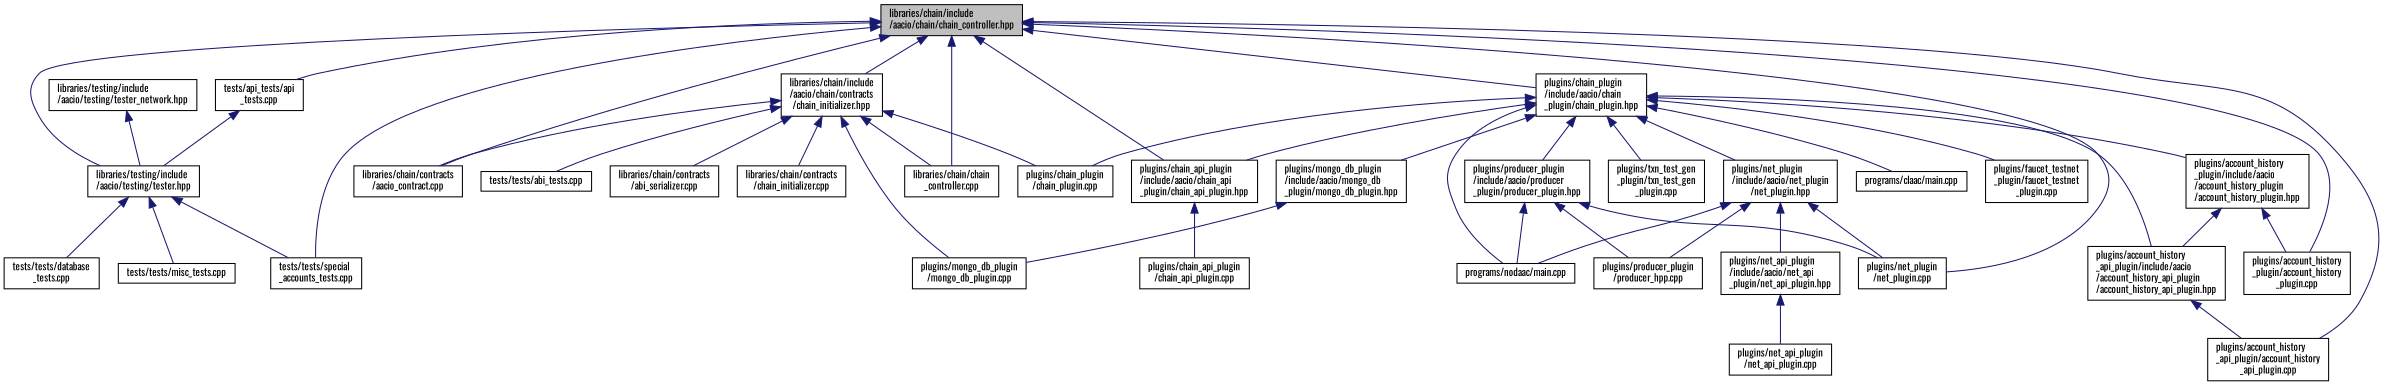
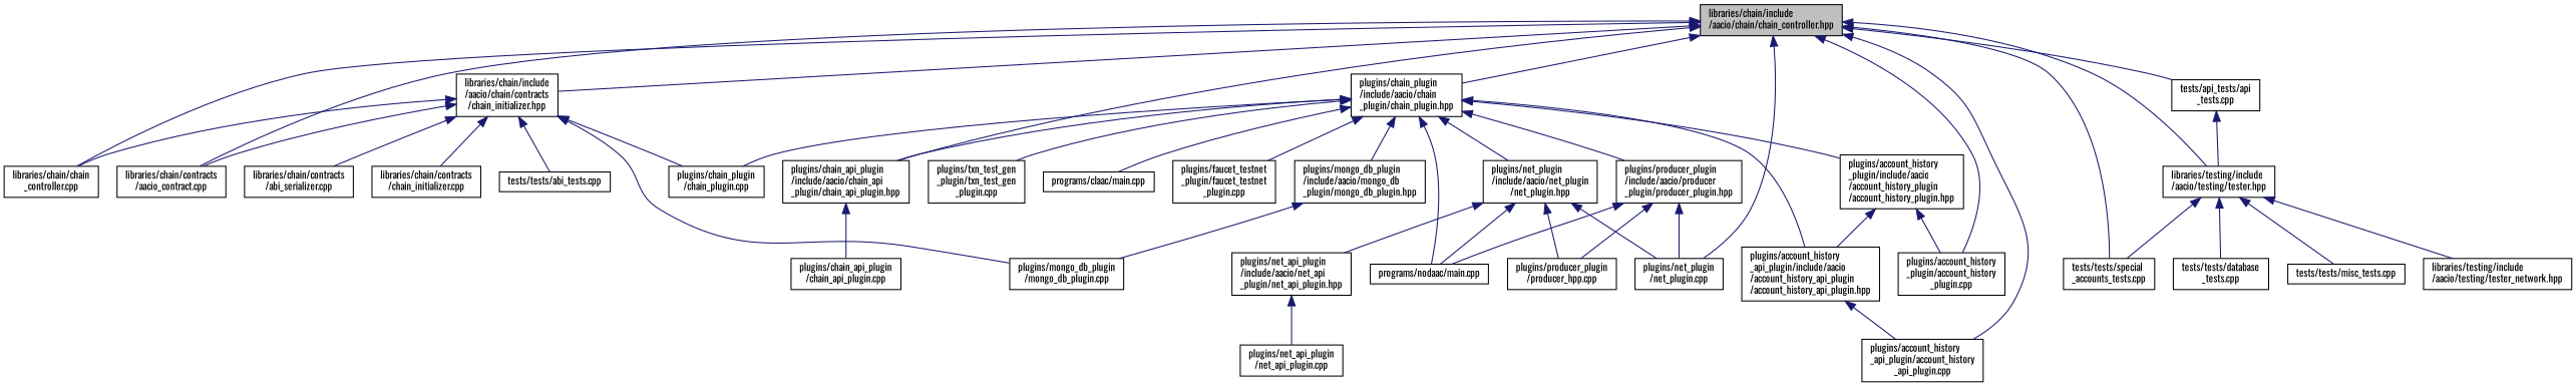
  digraph {
    fontname=Oswald
    node [color=black fillcolor=white fontname=Oswald fontsize=10 shape=record style=filled]
    edge [color=midnightblue dir=back fontname=Oswald fontsize=10 labelfontname=Helvetica labelfontsize=10 style=solid]
    n1 [fillcolor=grey75 fontcolor=black height=0.2 label="libraries/chain/include\l/aacio/chain/chain_controller.hpp" width=0.4]
    n2 [height=0.2 label="libraries/chain/chain\l_controller.cpp" width=0.4]
    n3 [height=0.2 label="libraries/chain/contracts\l/aacio_contract.cpp" width=0.4]
    n4 [height=0.2 label="libraries/chain/include\l/aacio/chain/contracts\l/chain_initializer.hpp" width=0.4]
    n5 [height=0.2 label="libraries/testing/include\l/aacio/testing/tester.hpp" width=0.4]
    n6 [height=0.2 label="tests/api_tests/api\l_tests.cpp" width=0.4]
    n7 [height=0.2 label="tests/tests/special\l_accounts_tests.cpp" width=0.4]
    n8 [height=0.2 label="plugins/account_history\l_api_plugin/account_history\l_api_plugin.cpp" width=0.4]
    n9 [height=0.2 label="plugins/account_history\l_plugin/account_history\l_plugin.cpp" width=0.4]
    n10 [height=0.2 label="plugins/chain_api_plugin\l/include/aacio/chain_api\l_plugin/chain_api_plugin.hpp" width=0.4]
    n11 [height=0.2 label="plugins/chain_plugin\l/include/aacio/chain\l_plugin/chain_plugin.hpp" width=0.4]
    n12 [height=0.2 label="plugins/net_plugin\l/net_plugin.cpp" width=0.4]
    n13 [height=0.2 label="libraries/chain/contracts\l/abi_serializer.cpp" width=0.4]
    n14 [height=0.2 label="libraries/chain/contracts\l/chain_initializer.cpp" width=0.4]
    n15 [height=0.2 label="plugins/chain_plugin\l/chain_plugin.cpp" width=0.4]
    n16 [height=0.2 label="plugins/mongo_db_plugin\l/mongo_db_plugin.cpp" width=0.4]
    n17 [height=0.2 label="tests/tests/abi_tests.cpp" width=0.4]
    n18 [height=0.2 label="libraries/testing/include\l/aacio/testing/tester_network.hpp" width=0.4]
    n19 [height=0.2 label="tests/tests/database\l_tests.cpp" width=0.4]
    n20 [height=0.2 label="tests/tests/misc_tests.cpp" width=0.4]
    n21 [height=0.2 label="plugins/chain_api_plugin\l/chain_api_plugin.cpp" width=0.4]
    n22 [height=0.2 label="plugins/account_history\l_api_plugin/include/aacio\l/account_history_api_plugin\l/account_history_api_plugin.hpp" width=0.4]
    n23 [height=0.2 label="plugins/account_history\l_plugin/include/aacio\l/account_history_plugin\l/account_history_plugin.hpp" width=0.4]
    n24 [height=0.2 label="plugins/faucet_testnet\l_plugin/faucet_testnet\l_plugin.cpp" width=0.4]
    n25 [height=0.2 label="plugins/mongo_db_plugin\l/include/aacio/mongo_db\l_plugin/mongo_db_plugin.hpp" width=0.4]
    n26 [height=0.2 label="plugins/net_plugin\l/include/aacio/net_plugin\l/net_plugin.hpp" width=0.4]
    n27 [height=0.2 label="programs/nodaac/main.cpp" width=0.4]
    n28 [height=0.2 label="plugins/producer_plugin\l/include/aacio/producer\l_plugin/producer_plugin.hpp" width=0.4]
    n29 [height=0.2 label="plugins/txn_test_gen\l_plugin/txn_test_gen\l_plugin.cpp" width=0.4]
    n30 [height=0.2 label="programs/claac/main.cpp" width=0.4]
    n31 [height=0.2 label="plugins/net_api_plugin\l/include/aacio/net_api\l_plugin/net_api_plugin.hpp" width=0.4]
    n32 [height=0.2 label="plugins/producer_plugin\l/producer_hpp.cpp" width=0.4]
    n33 [height=0.2 label="plugins/net_api_plugin\l/net_api_plugin.cpp" width=0.4]
    n1 -> n2
    n1 -> n3
    n1 -> n4
    n1 -> n5
    n1 -> n6
    n1 -> n7
    n1 -> n8
    n1 -> n9
    n1 -> n10
    n1 -> n11
    n1 -> n12
    n4 -> n2
    n4 -> n3
    n4 -> n13
    n4 -> n14
    n4 -> n15
    n4 -> n16
    n4 -> n17
    n5 -> n7
-   n18 -> n5
+   n5 -> n18
    n5 -> n19
    n5 -> n20
    n6 -> n5
    n10 -> n21
    n11 -> n10
    n11 -> n15
    n11 -> n22
    n11 -> n23
    n11 -> n24
    n11 -> n25
    n11 -> n26
    n11 -> n27
    n11 -> n28
    n11 -> n29
    n11 -> n30
    n22 -> n8
    n23 -> n9
    n23 -> n22
    n25 -> n16
    n26 -> n12
    n26 -> n27
    n26 -> n31
    n26 -> n32
    n28 -> n12
    n28 -> n27
    n28 -> n32
    n31 -> n33
  }
